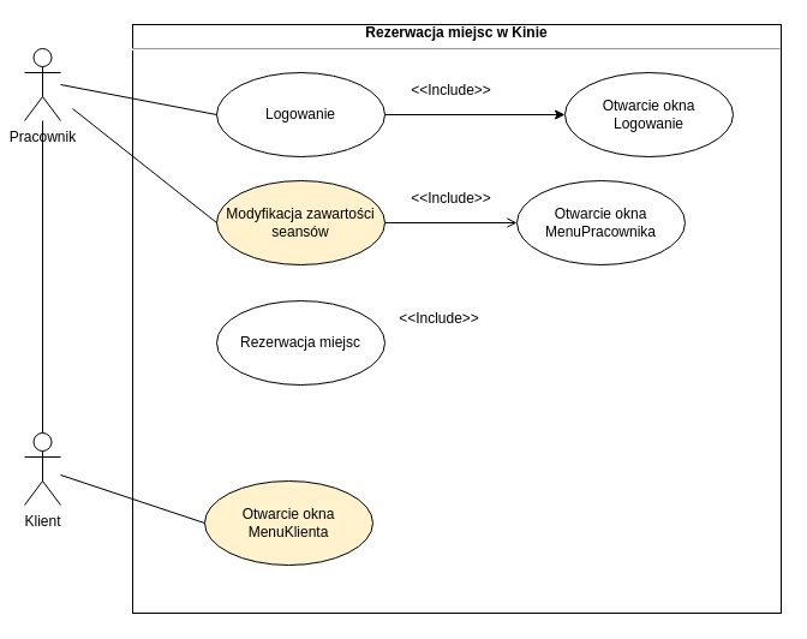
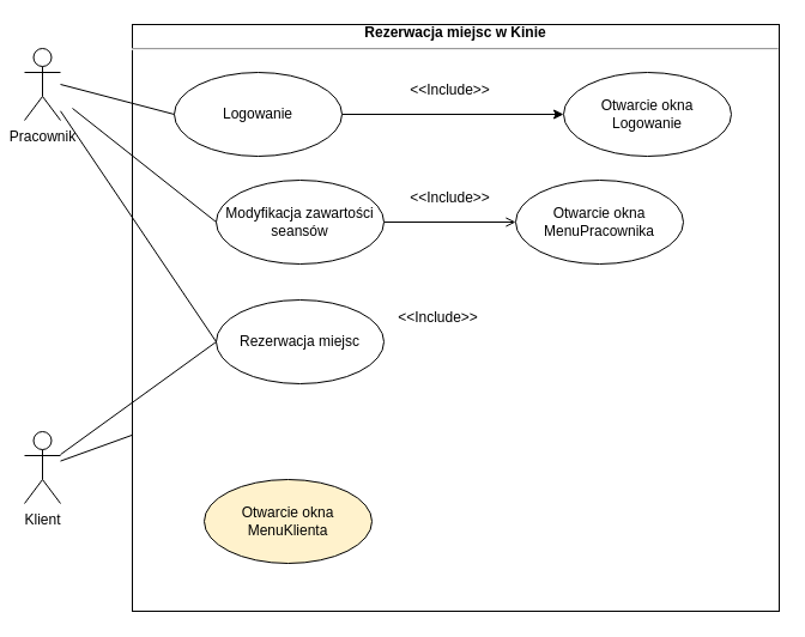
  <mxCell id="0" />
  <mxCell id="1" parent="0" />
  <mxCell id="2" value="&lt;div align=&quot;center&quot;&gt;&lt;b&gt;Rezerwacja miejsc w Kinie&lt;/b&gt;&lt;br&gt;&lt;/div&gt;&lt;hr&gt;&lt;p style=&quot;margin:0px;margin-left:8px;&quot;&gt;&lt;br&gt;&lt;/p&gt;" style="verticalAlign=top;align=left;overflow=fill;fontSize=12;fontFamily=Helvetica;html=1;" vertex="1" parent="1"><mxGeometry x="110" y="20" width="540" height="490" as="geometry" /></mxCell>
  <mxCell id="3" value="&lt;div&gt;Pracownik&lt;/div&gt;&lt;div&gt;&lt;br&gt;&lt;/div&gt;" style="shape=umlActor;verticalLabelPosition=bottom;verticalAlign=top;html=1;" vertex="1" parent="1"><mxGeometry x="20" y="40" width="30" height="60" as="geometry" /></mxCell>
  <mxCell id="4" style="edgeStyle=orthogonalEdgeStyle;rounded=0;orthogonalLoop=1;jettySize=auto;html=1;" edge="1" parent="1" source="5" target="6"><mxGeometry relative="1" as="geometry" /></mxCell>
- <mxCell id="5" value="Logowanie" style="ellipse;whiteSpace=wrap;html=1;" vertex="1" parent="1"><mxGeometry x="180" y="60" width="140" height="70" as="geometry" /></mxCell>
+ <mxCell id="5" value="Logowanie" style="ellipse;whiteSpace=wrap;html=1;" vertex="1" parent="1"><mxGeometry x="145" y="60" width="140" height="70" as="geometry" /></mxCell>
  <mxCell id="6" value="Otwarcie okna Logowanie" style="ellipse;whiteSpace=wrap;html=1;" vertex="1" parent="1"><mxGeometry x="470" y="60" width="140" height="70" as="geometry" /></mxCell>
  <mxCell id="7" value="&amp;lt;&amp;lt;Include&amp;gt;&amp;gt;" style="text;html=1;align=center;verticalAlign=middle;resizable=0;points=[];autosize=1;strokeColor=none;fillColor=none;" vertex="1" parent="1"><mxGeometry x="330" y="60" width="90" height="30" as="geometry" /></mxCell>
  <mxCell id="8" style="edgeStyle=orthogonalEdgeStyle;rounded=0;orthogonalLoop=1;jettySize=auto;html=1;entryX=0;entryY=0.5;entryDx=0;entryDy=0;endArrow=open;" edge="1" parent="1" source="9" target="10"><mxGeometry relative="1" as="geometry" /></mxCell>
- <mxCell id="9" value="Modyfikacja zawartości seansów" style="ellipse;whiteSpace=wrap;html=1;fillColor=#fff2cc;" vertex="1" parent="1"><mxGeometry x="180" y="150" width="140" height="70" as="geometry" /></mxCell>
+ <mxCell id="9" value="Modyfikacja zawartości seansów" style="ellipse;whiteSpace=wrap;html=1;" vertex="1" parent="1"><mxGeometry x="180" y="150" width="140" height="70" as="geometry" /></mxCell>
  <mxCell id="10" value="Otwarcie okna MenuPracownika" style="ellipse;whiteSpace=wrap;html=1;" vertex="1" parent="1"><mxGeometry x="430" y="150" width="140" height="70" as="geometry" /></mxCell>
  <mxCell id="11" value="&amp;lt;&amp;lt;Include&amp;gt;&amp;gt;" style="text;html=1;align=center;verticalAlign=middle;resizable=0;points=[];autosize=1;strokeColor=none;fillColor=none;" vertex="1" parent="1"><mxGeometry x="330" y="150" width="90" height="30" as="geometry" /></mxCell>
  <mxCell id="12" value="Rezerwacja miejsc" style="ellipse;whiteSpace=wrap;html=1;" vertex="1" parent="1"><mxGeometry x="180" y="250" width="140" height="70" as="geometry" /></mxCell>
  <mxCell id="13" value="&amp;lt;&amp;lt;Include&amp;gt;&amp;gt;" style="text;html=1;align=center;verticalAlign=middle;resizable=0;points=[];autosize=1;strokeColor=none;fillColor=none;" vertex="1" parent="1"><mxGeometry x="320" y="250" width="90" height="30" as="geometry" /></mxCell>
  <mxCell id="14" value="" style="endArrow=none;html=1;rounded=0;exitX=0;exitY=0.5;exitDx=0;exitDy=0;" edge="1" parent="1" source="5"><mxGeometry width="50" height="50" relative="1" as="geometry"><mxPoint x="180" y="290" as="sourcePoint" /><mxPoint x="50" y="70" as="targetPoint" /></mxGeometry></mxCell>
  <mxCell id="15" value="" style="endArrow=none;html=1;rounded=0;entryX=0;entryY=0.5;entryDx=0;entryDy=0;" edge="1" parent="1" target="9"><mxGeometry width="50" height="50" relative="1" as="geometry"><mxPoint x="60" y="90" as="sourcePoint" /><mxPoint x="230" y="190" as="targetPoint" /></mxGeometry></mxCell>
+ <mxCell id="16" value="" style="endArrow=none;html=1;rounded=0;exitX=0;exitY=0.5;exitDx=0;exitDy=0;" edge="1" parent="1" source="12" target="3"><mxGeometry width="50" height="50" relative="1" as="geometry"><mxPoint x="180" y="240" as="sourcePoint" /><mxPoint x="230" y="190" as="targetPoint" /></mxGeometry></mxCell>
  <mxCell id="17" value="Klient" style="shape=umlActor;verticalLabelPosition=bottom;verticalAlign=top;html=1;outlineConnect=0;" vertex="1" parent="1"><mxGeometry x="20" y="360" width="30" height="60" as="geometry" /></mxCell>
  <mxCell id="18" value="Otwarcie okna MenuKlienta" style="ellipse;whiteSpace=wrap;html=1;fillColor=#fff2cc;" vertex="1" parent="1"><mxGeometry x="170" y="400" width="140" height="70" as="geometry" /></mxCell>
- <mxCell id="19" value="" style="endArrow=none;html=1;rounded=0;entryX=0;entryY=0.5;entryDx=0;entryDy=0;" edge="1" parent="1" source="17" target="18"><mxGeometry width="50" height="50" relative="1" as="geometry"><mxPoint x="440" y="310" as="sourcePoint" /><mxPoint x="490" y="260" as="targetPoint" /></mxGeometry></mxCell>
- <mxCell id="20" value="" style="endArrow=none;html=1;rounded=0;" edge="1" parent="1" source="17" target="3"><mxGeometry width="50" height="50" relative="1" as="geometry"><mxPoint x="50" y="420" as="sourcePoint" /><mxPoint x="490" y="260" as="targetPoint" /></mxGeometry></mxCell>
+ <mxCell id="19" value="" style="endArrow=none;html=1;rounded=0;" edge="1" parent="1" source="17" target="2"><mxGeometry width="50" height="50" relative="1" as="geometry"><mxPoint x="440" y="310" as="sourcePoint" /><mxPoint x="490" y="260" as="targetPoint" /></mxGeometry></mxCell>
+ <mxCell id="20" value="" style="endArrow=none;html=1;rounded=0;entryX=0;entryY=0.5;entryDx=0;entryDy=0;" edge="1" parent="1" source="17" target="12"><mxGeometry width="50" height="50" relative="1" as="geometry"><mxPoint x="50" y="420" as="sourcePoint" /><mxPoint x="490" y="260" as="targetPoint" /></mxGeometry></mxCell>
